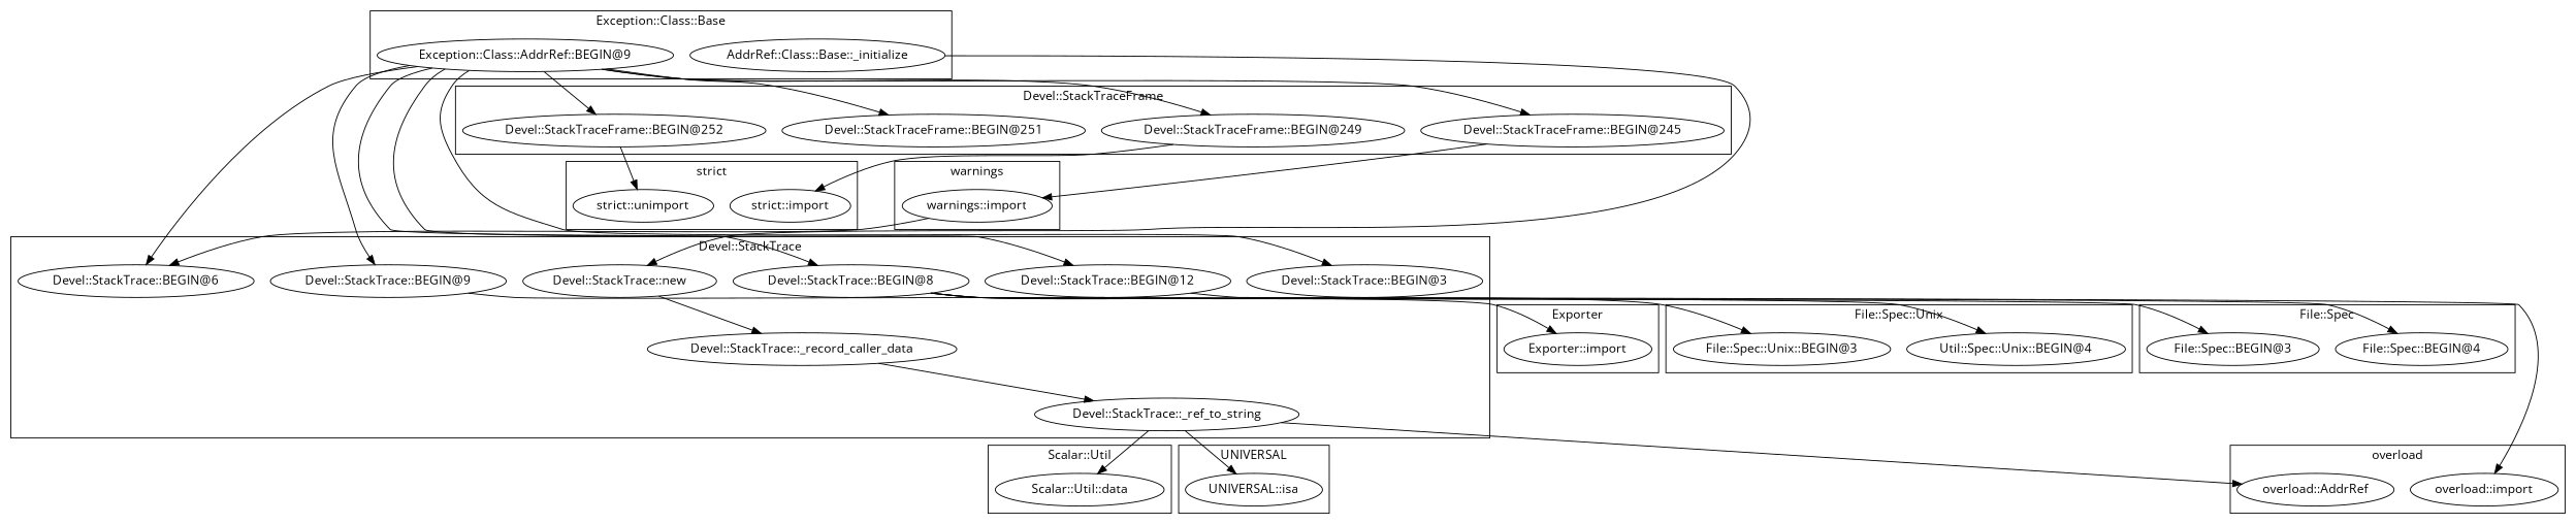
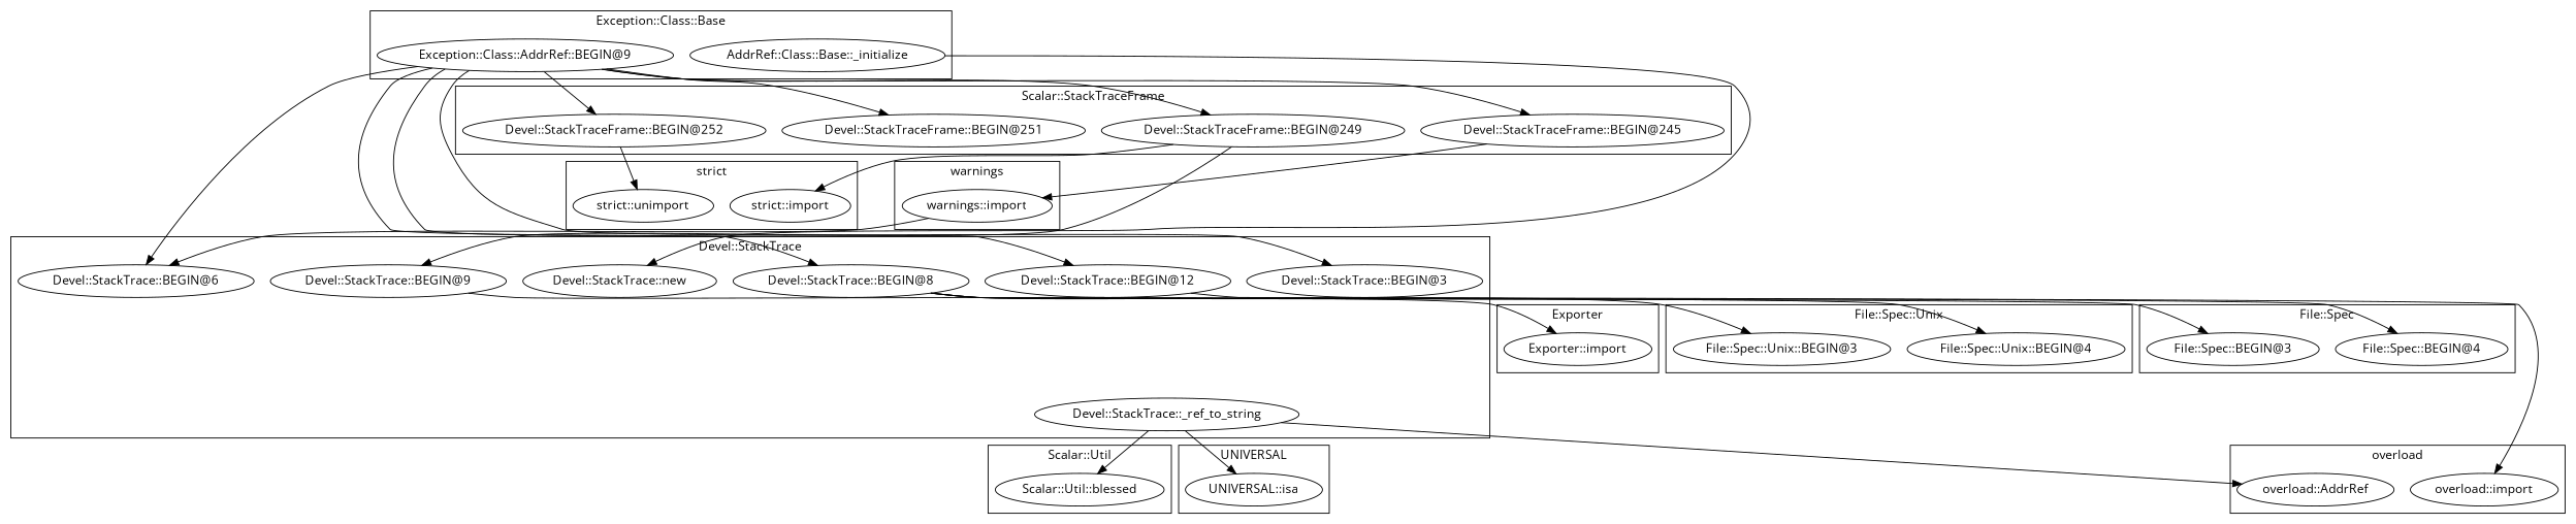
  digraph {
    fontname="Open Sans"
    node [fontname="Open Sans"]
    edge [fontname="Open Sans"]
-   "Scalar::Util::blessed" [label="Scalar::Util::data"]
+   "Scalar::Util::blessed"
    "warnings::import"
    "UNIVERSAL::isa"
    "Devel::StackTrace::new"
    "Devel::StackTrace::BEGIN@6"
    "Devel::StackTrace::_ref_to_string"
    "Devel::StackTrace::BEGIN@9"
    "Devel::StackTrace::BEGIN@8"
    "Devel::StackTrace::BEGIN@12"
    "Devel::StackTrace::BEGIN@3"
-   "Devel::StackTrace::_record_caller_data"
    "Exporter::import"
    "strict::import"
    "strict::unimport"
    "Devel::StackTraceFrame::BEGIN@252"
    "Devel::StackTraceFrame::BEGIN@245"
    "Devel::StackTraceFrame::BEGIN@251"
    n18 [label="Devel::StackTraceFrame::BEGIN@249"]
-   "File::Spec::Unix::BEGIN@4" [label="Util::Spec::Unix::BEGIN@4"]
+   "File::Spec::Unix::BEGIN@4"
    "File::Spec::Unix::BEGIN@3"
    "overload::AddrRef"
    "overload::import"
    "File::Spec::BEGIN@4"
    "File::Spec::BEGIN@3"
    n25 [label="Exception::Class::AddrRef::BEGIN@9"]
    n26 [label="AddrRef::Class::Base::_initialize"]
    subgraph cluster_1 {
      label="Scalar::Util"
      "Scalar::Util::blessed"
    }
    subgraph cluster_2 {
      label=warnings
      "warnings::import"
    }
    subgraph cluster_3 {
      label=UNIVERSAL
      "UNIVERSAL::isa"
    }
    subgraph cluster_4 {
      label="Devel::StackTrace"
      "Devel::StackTrace::new"
      "Devel::StackTrace::BEGIN@6"
      "Devel::StackTrace::_ref_to_string"
      "Devel::StackTrace::BEGIN@9"
      "Devel::StackTrace::BEGIN@8"
      "Devel::StackTrace::BEGIN@12"
      "Devel::StackTrace::BEGIN@3"
-     "Devel::StackTrace::_record_caller_data"
    }
    subgraph cluster_5 {
      label=Exporter
      "Exporter::import"
    }
    subgraph cluster_6 {
      label="strict"
      "strict::import"
      "strict::unimport"
    }
    subgraph cluster_7 {
-     label="Devel::StackTraceFrame"
+     label="Scalar::StackTraceFrame"
      "Devel::StackTraceFrame::BEGIN@252"
      "Devel::StackTraceFrame::BEGIN@245"
      "Devel::StackTraceFrame::BEGIN@251"
      n18
    }
    subgraph cluster_8 {
      label="File::Spec::Unix"
      "File::Spec::Unix::BEGIN@4"
      "File::Spec::Unix::BEGIN@3"
    }
    subgraph cluster_9 {
      label=overload
      "overload::AddrRef"
      "overload::import"
    }
    subgraph cluster_10 {
      label="File::Spec"
      "File::Spec::BEGIN@4"
      "File::Spec::BEGIN@3"
    }
    subgraph cluster_11 {
      label="Exception::Class::Base"
      n25
      n26
    }
    "warnings::import" -> "Devel::StackTrace::BEGIN@6"
-   "Devel::StackTrace::new" -> "Devel::StackTrace::_record_caller_data"
    "Devel::StackTrace::_ref_to_string" -> "Scalar::Util::blessed"
    "Devel::StackTrace::_ref_to_string" -> "UNIVERSAL::isa"
    "Devel::StackTrace::_ref_to_string" -> "overload::AddrRef"
    "Devel::StackTrace::BEGIN@9" -> "Exporter::import"
    "Devel::StackTrace::BEGIN@8" -> "File::Spec::Unix::BEGIN@4"
    "Devel::StackTrace::BEGIN@8" -> "File::Spec::Unix::BEGIN@3"
    "Devel::StackTrace::BEGIN@8" -> "File::Spec::BEGIN@4"
    "Devel::StackTrace::BEGIN@8" -> "File::Spec::BEGIN@3"
    "Devel::StackTrace::BEGIN@12" -> "overload::import"
-   "Devel::StackTrace::_record_caller_data" -> "Devel::StackTrace::_ref_to_string"
    "Devel::StackTraceFrame::BEGIN@252" -> "strict::unimport"
    "Devel::StackTraceFrame::BEGIN@245" -> "warnings::import"
    n18 -> "strict::import"
    n25 -> "Devel::StackTrace::BEGIN@6"
-   n25 -> "Devel::StackTrace::BEGIN@9"
+   n18 -> "Devel::StackTrace::BEGIN@9"
    n25 -> "Devel::StackTrace::BEGIN@8"
    n25 -> "Devel::StackTrace::BEGIN@12"
    n25 -> "Devel::StackTrace::BEGIN@3"
    n25 -> "Devel::StackTraceFrame::BEGIN@252"
    n25 -> "Devel::StackTraceFrame::BEGIN@245"
    n25 -> "Devel::StackTraceFrame::BEGIN@251"
    n25 -> n18
    n26 -> "Devel::StackTrace::new"
  }
